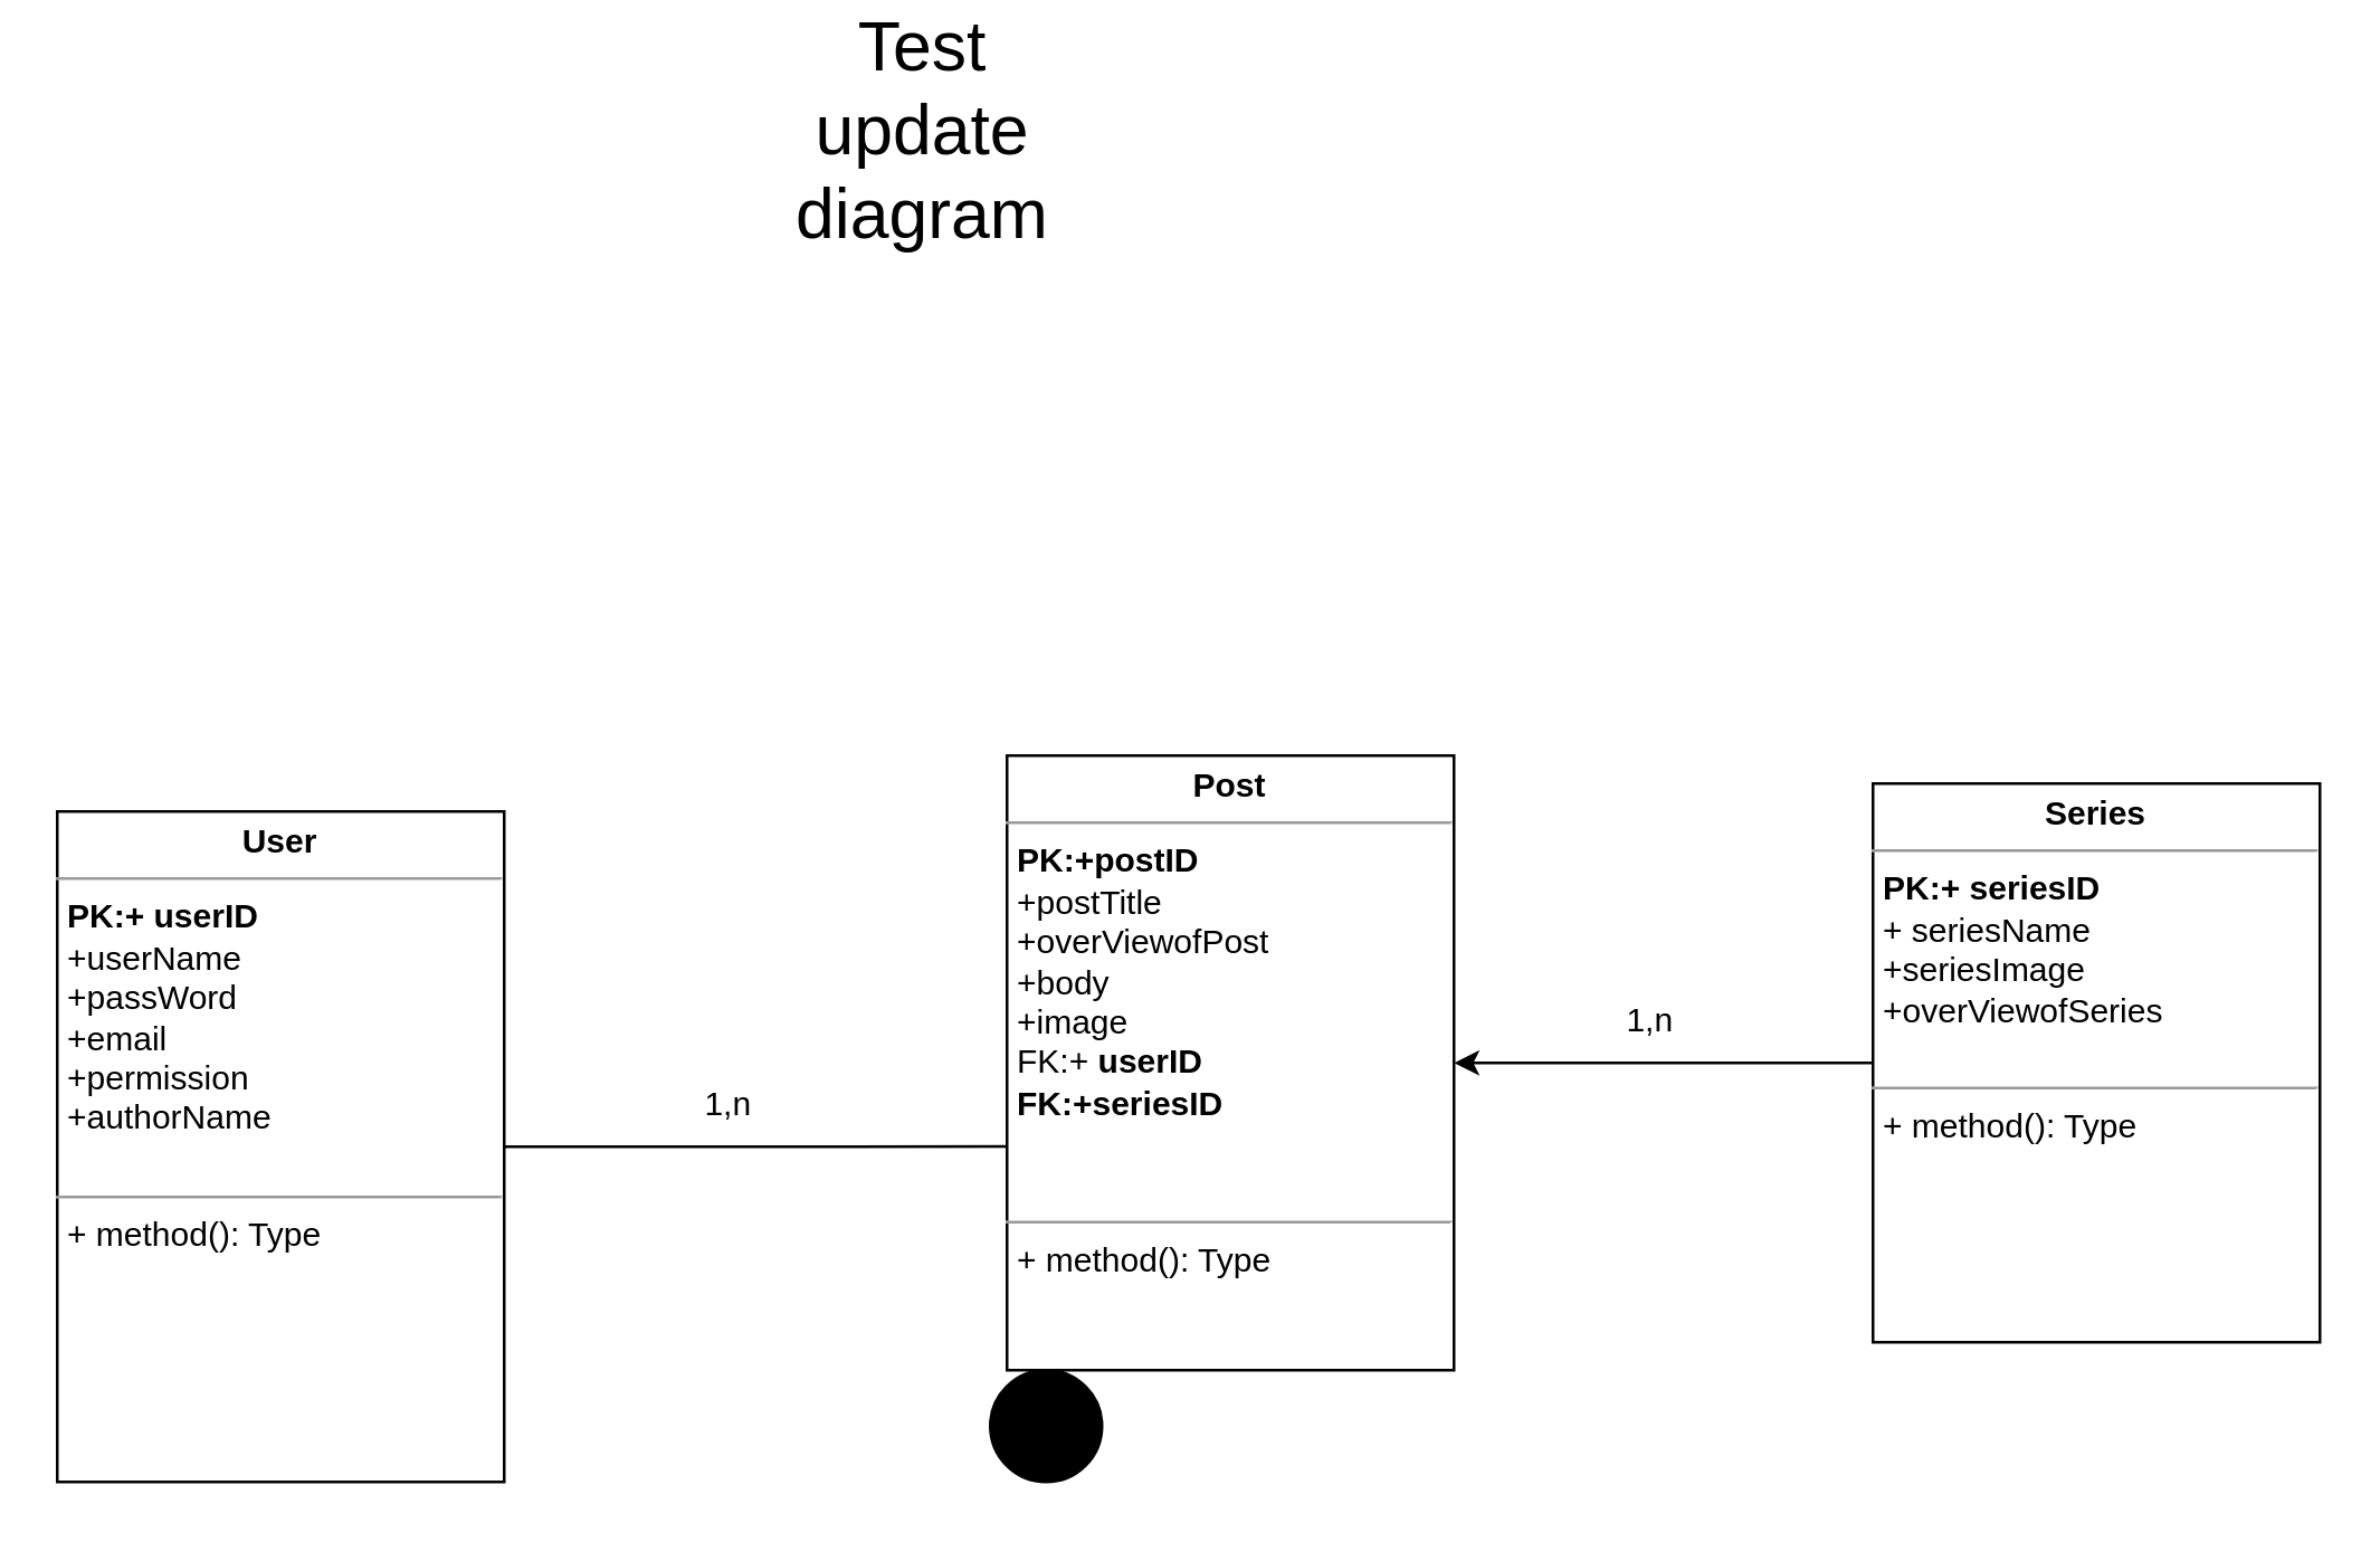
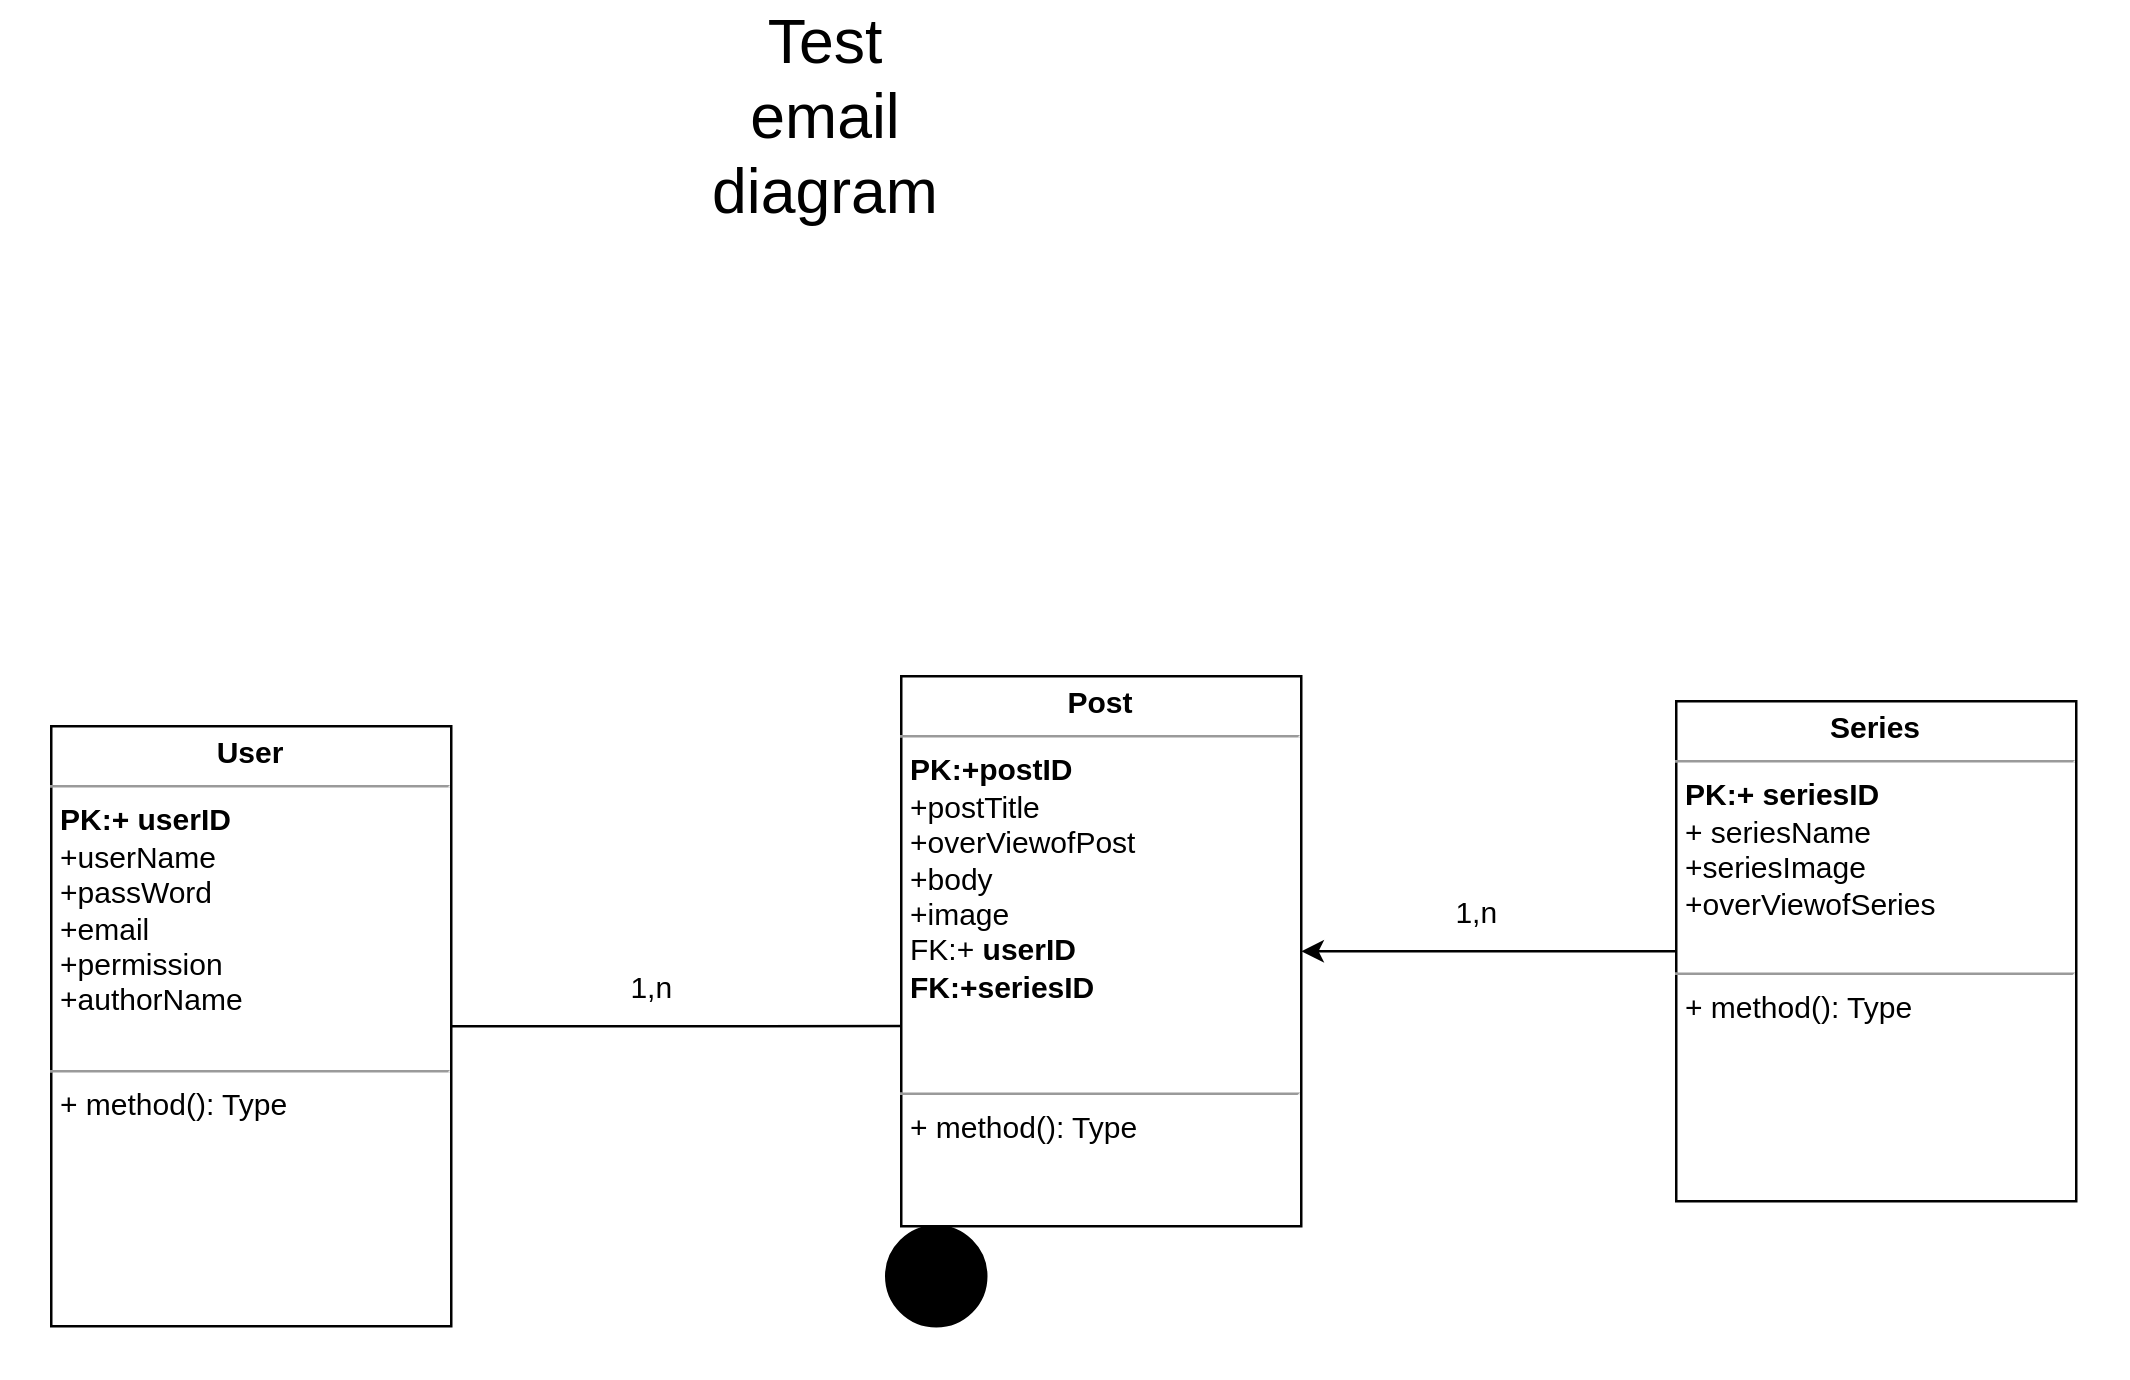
  <mxCell id="0" />
  <mxCell id="1" parent="0" />
  <mxCell id="2" value="" style="shape=ellipse;html=1;fillColor=strokeColor;fontSize=18;fontColor=#ffffff;" parent="1" vertex="1"><mxGeometry x="354" y="480" width="40" height="40" as="geometry" /></mxCell>
- <mxCell id="3" value="&lt;font style=&quot;font-size: 25px;&quot;&gt;Test update diagram&lt;/font&gt;" style="text;html=1;strokeColor=none;fillColor=none;align=center;verticalAlign=middle;whiteSpace=wrap;rounded=0;" parent="1" vertex="1"><mxGeometry x="300" y="20" width="60" height="30" as="geometry" /></mxCell>
+ <mxCell id="3" value="&lt;font style=&quot;font-size: 25px;&quot;&gt;Test email diagram&lt;/font&gt;" style="text;html=1;strokeColor=none;fillColor=none;align=center;verticalAlign=middle;whiteSpace=wrap;rounded=0;" parent="1" vertex="1"><mxGeometry x="300" y="20" width="60" height="30" as="geometry" /></mxCell>
  <mxCell id="4" style="edgeStyle=orthogonalEdgeStyle;rounded=0;orthogonalLoop=1;jettySize=auto;html=1;entryX=0.063;entryY=0.636;entryDx=0;entryDy=0;entryPerimeter=0;" edge="1" parent="1" source="5" target="6"><mxGeometry relative="1" as="geometry" /></mxCell>
  <mxCell id="5" value="&lt;p style=&quot;margin:0px;margin-top:4px;text-align:center;&quot;&gt;&lt;b&gt;User&lt;/b&gt;&lt;/p&gt;&lt;hr size=&quot;1&quot;&gt;&lt;p style=&quot;margin:0px;margin-left:4px;&quot;&gt;&lt;b&gt;PK:+ userID&lt;/b&gt;&lt;/p&gt;&lt;p style=&quot;margin:0px;margin-left:4px;&quot;&gt;+userName&lt;/p&gt;&lt;p style=&quot;margin:0px;margin-left:4px;&quot;&gt;+passWord&lt;/p&gt;&lt;p style=&quot;margin:0px;margin-left:4px;&quot;&gt;+email&lt;/p&gt;&lt;p style=&quot;margin:0px;margin-left:4px;&quot;&gt;+permission&lt;/p&gt;&lt;p style=&quot;margin:0px;margin-left:4px;&quot;&gt;+authorName&lt;/p&gt;&lt;p style=&quot;margin:0px;margin-left:4px;&quot;&gt;&lt;br&gt;&lt;/p&gt;&lt;hr size=&quot;1&quot;&gt;&lt;p style=&quot;margin:0px;margin-left:4px;&quot;&gt;+ method(): Type&lt;/p&gt;" style="verticalAlign=top;align=left;overflow=fill;fontSize=12;fontFamily=Helvetica;html=1;whiteSpace=wrap;" vertex="1" parent="1"><mxGeometry x="20" y="280" width="160" height="240" as="geometry" /></mxCell>
  <mxCell id="6" value="&lt;p style=&quot;margin:0px;margin-top:4px;text-align:center;&quot;&gt;&lt;b&gt;Post&lt;/b&gt;&lt;/p&gt;&lt;hr size=&quot;1&quot;&gt;&lt;p style=&quot;margin:0px;margin-left:4px;&quot;&gt;&lt;b&gt;PK:+postID&lt;/b&gt;&lt;/p&gt;&lt;p style=&quot;margin:0px;margin-left:4px;&quot;&gt;+postTitle&lt;/p&gt;&lt;p style=&quot;margin:0px;margin-left:4px;&quot;&gt;+overViewofPost&lt;/p&gt;&lt;p style=&quot;margin:0px;margin-left:4px;&quot;&gt;+body&lt;/p&gt;&lt;p style=&quot;margin:0px;margin-left:4px;&quot;&gt;+image&lt;/p&gt;&lt;p style=&quot;margin:0px;margin-left:4px;&quot;&gt;FK:+&lt;b style=&quot;border-color: var(--border-color);&quot;&gt;&amp;nbsp;userID&lt;/b&gt;&lt;/p&gt;&lt;p style=&quot;margin:0px;margin-left:4px;&quot;&gt;&lt;b&gt;FK:+seriesID&lt;/b&gt;&lt;/p&gt;&lt;div&gt;&lt;b style=&quot;border-color: var(--border-color);&quot;&gt;&lt;br&gt;&lt;/b&gt;&lt;/div&gt;&lt;p style=&quot;margin:0px;margin-left:4px;&quot;&gt;&lt;br&gt;&lt;/p&gt;&lt;hr size=&quot;1&quot;&gt;&lt;p style=&quot;margin:0px;margin-left:4px;&quot;&gt;+ method(): Type&lt;/p&gt;" style="verticalAlign=top;align=left;overflow=fill;fontSize=12;fontFamily=Helvetica;html=1;whiteSpace=wrap;" vertex="1" parent="1"><mxGeometry x="360" y="260" width="160" height="220" as="geometry" /></mxCell>
  <mxCell id="7" style="edgeStyle=orthogonalEdgeStyle;rounded=0;orthogonalLoop=1;jettySize=auto;html=1;" edge="1" parent="1" source="8" target="6"><mxGeometry relative="1" as="geometry" /></mxCell>
  <mxCell id="8" value="&lt;p style=&quot;margin:0px;margin-top:4px;text-align:center;&quot;&gt;&lt;b&gt;Series&lt;/b&gt;&lt;/p&gt;&lt;hr size=&quot;1&quot;&gt;&lt;p style=&quot;margin:0px;margin-left:4px;&quot;&gt;&lt;b&gt;PK:+ seriesID&lt;/b&gt;&lt;/p&gt;&lt;p style=&quot;margin:0px;margin-left:4px;&quot;&gt;+ seriesName&lt;/p&gt;&lt;p style=&quot;margin:0px;margin-left:4px;&quot;&gt;+seriesImage&lt;/p&gt;&lt;p style=&quot;margin:0px;margin-left:4px;&quot;&gt;+overViewofSeries&lt;/p&gt;&lt;p style=&quot;margin:0px;margin-left:4px;&quot;&gt;&lt;br&gt;&lt;/p&gt;&lt;hr size=&quot;1&quot;&gt;&lt;p style=&quot;margin:0px;margin-left:4px;&quot;&gt;+ method(): Type&lt;/p&gt;" style="verticalAlign=top;align=left;overflow=fill;fontSize=12;fontFamily=Helvetica;html=1;whiteSpace=wrap;" vertex="1" parent="1"><mxGeometry x="670" y="270" width="160" height="200" as="geometry" /></mxCell>
  <mxCell id="9" value="1,n" style="text;html=1;align=center;verticalAlign=middle;resizable=0;points=[];autosize=1;strokeColor=none;fillColor=none;" vertex="1" parent="1"><mxGeometry x="240" y="370" width="40" height="30" as="geometry" /></mxCell>
  <mxCell id="10" value="1,n&lt;br&gt;" style="text;html=1;align=center;verticalAlign=middle;resizable=0;points=[];autosize=1;strokeColor=none;fillColor=none;" vertex="1" parent="1"><mxGeometry x="570" y="340" width="40" height="30" as="geometry" /></mxCell>
